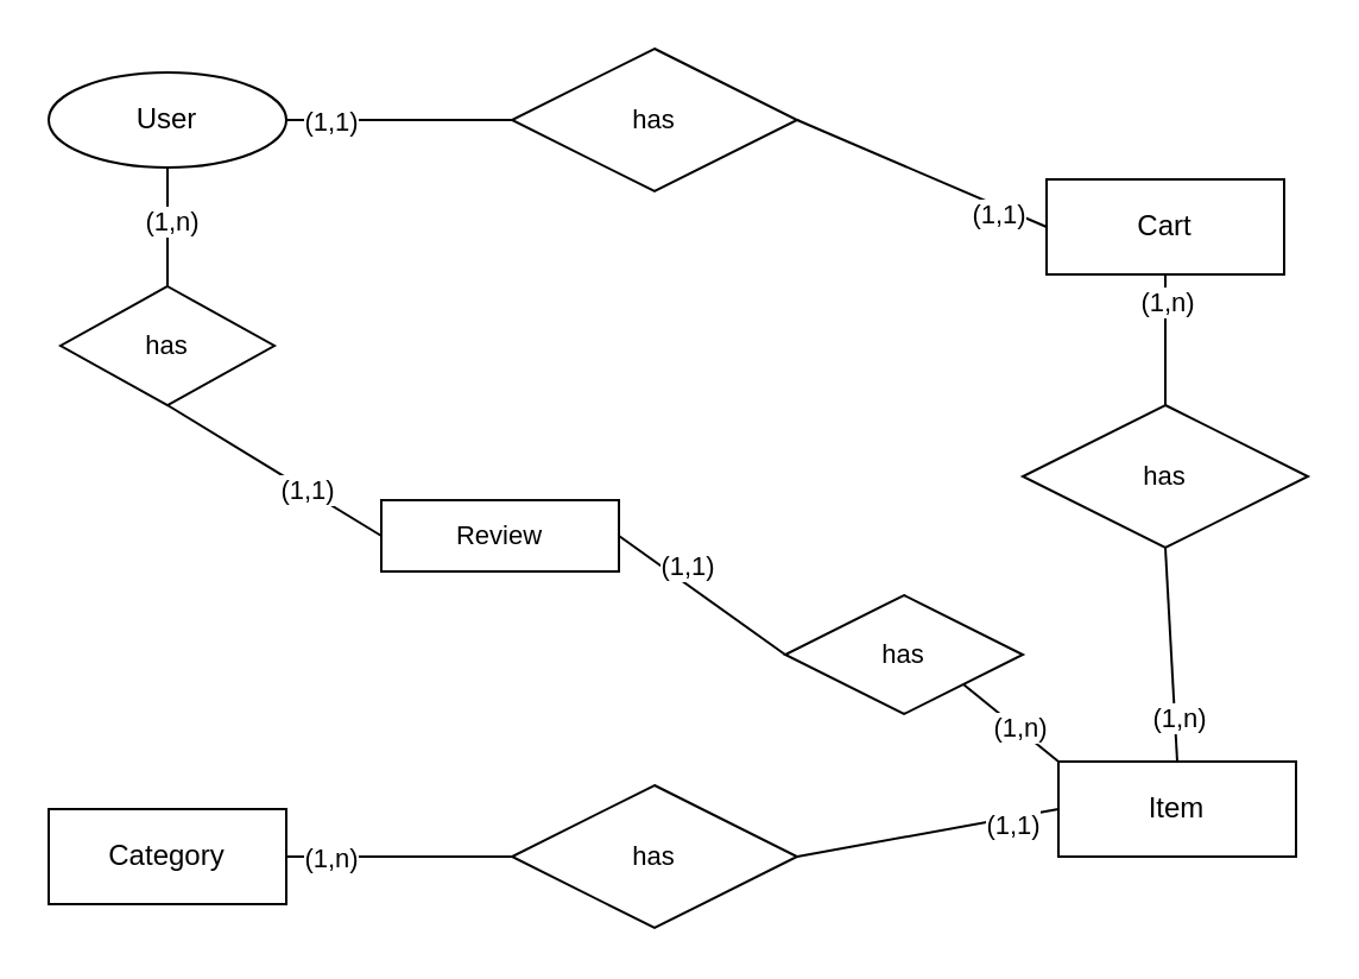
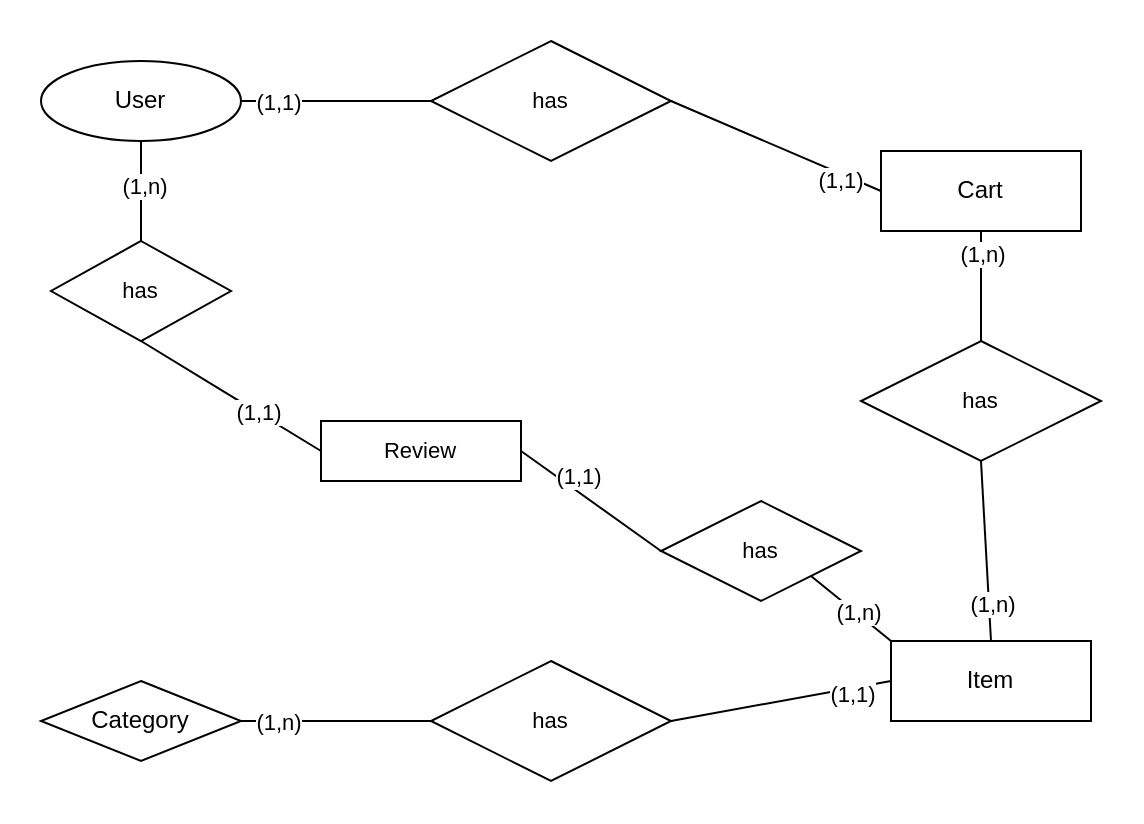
  <mxCell id="0" />
  <mxCell id="1" parent="0" />
  <mxCell id="2" style="edgeStyle=none;shape=connector;rounded=0;orthogonalLoop=1;jettySize=auto;html=1;exitX=0.5;exitY=1;exitDx=0;exitDy=0;strokeColor=default;align=center;verticalAlign=middle;fontFamily=Helvetica;fontSize=11;fontColor=default;labelBackgroundColor=default;endArrow=none;entryX=0.5;entryY=0;entryDx=0;entryDy=0;" edge="1" parent="1" source="4" target="24"><mxGeometry relative="1" as="geometry"><mxPoint x="490" y="140" as="targetPoint" /></mxGeometry></mxCell>
  <mxCell id="3" value="(1,n)" style="edgeLabel;html=1;align=center;verticalAlign=middle;resizable=0;points=[];fontFamily=Helvetica;fontSize=11;fontColor=default;labelBackgroundColor=default;" vertex="1" connectable="0" parent="2"><mxGeometry x="-0.589" relative="1" as="geometry"><mxPoint as="offset" /></mxGeometry></mxCell>
  <mxCell id="4" value="Cart" style="whiteSpace=wrap;html=1;align=center;" vertex="1" parent="1"><mxGeometry x="440" y="75" width="100" height="40" as="geometry" /></mxCell>
  <mxCell id="5" style="edgeStyle=none;shape=connector;rounded=0;orthogonalLoop=1;jettySize=auto;html=1;exitX=0.5;exitY=1;exitDx=0;exitDy=0;strokeColor=default;align=center;verticalAlign=middle;fontFamily=Helvetica;fontSize=11;fontColor=default;labelBackgroundColor=default;endArrow=none;entryX=0.5;entryY=0;entryDx=0;entryDy=0;" edge="1" parent="1" source="7" target="28"><mxGeometry relative="1" as="geometry"><mxPoint x="70.077" y="90" as="targetPoint" /></mxGeometry></mxCell>
  <mxCell id="6" value="(1,n)" style="edgeLabel;html=1;align=center;verticalAlign=middle;resizable=0;points=[];fontFamily=Helvetica;fontSize=11;fontColor=default;labelBackgroundColor=default;" vertex="1" connectable="0" parent="5"><mxGeometry x="-0.117" y="1" relative="1" as="geometry"><mxPoint as="offset" /></mxGeometry></mxCell>
  <mxCell id="7" value="User" style="ellipse;whiteSpace=wrap;html=1;align=center;" vertex="1" parent="1"><mxGeometry x="20" y="30" width="100" height="40" as="geometry" /></mxCell>
  <mxCell id="8" value="" style="endArrow=none;html=1;rounded=0;exitX=1;exitY=0.5;exitDx=0;exitDy=0;entryX=0;entryY=0.5;entryDx=0;entryDy=0;" edge="1" parent="1" source="7" target="12"><mxGeometry width="50" height="50" relative="1" as="geometry"><mxPoint x="260" y="190" as="sourcePoint" /><mxPoint x="160" y="50" as="targetPoint" /></mxGeometry></mxCell>
  <mxCell id="9" value="(1,1)" style="edgeLabel;html=1;align=center;verticalAlign=middle;resizable=0;points=[];fontFamily=Helvetica;fontSize=11;fontColor=default;labelBackgroundColor=default;" vertex="1" connectable="0" parent="8"><mxGeometry x="-0.621" relative="1" as="geometry"><mxPoint as="offset" /></mxGeometry></mxCell>
  <mxCell id="10" style="edgeStyle=none;shape=connector;rounded=0;orthogonalLoop=1;jettySize=auto;html=1;exitX=1;exitY=0.5;exitDx=0;exitDy=0;entryX=0;entryY=0.5;entryDx=0;entryDy=0;strokeColor=default;align=center;verticalAlign=middle;fontFamily=Helvetica;fontSize=11;fontColor=default;labelBackgroundColor=default;endArrow=none;" edge="1" parent="1" source="12" target="4"><mxGeometry relative="1" as="geometry" /></mxCell>
  <mxCell id="11" value="(1,1)" style="edgeLabel;html=1;align=center;verticalAlign=middle;resizable=0;points=[];fontFamily=Helvetica;fontSize=11;fontColor=default;labelBackgroundColor=default;" vertex="1" connectable="0" parent="10"><mxGeometry x="0.632" y="-3" relative="1" as="geometry"><mxPoint as="offset" /></mxGeometry></mxCell>
  <mxCell id="12" value="has" style="shape=rhombus;perimeter=rhombusPerimeter;whiteSpace=wrap;html=1;align=center;fontFamily=Helvetica;fontSize=11;fontColor=default;labelBackgroundColor=default;" vertex="1" parent="1"><mxGeometry x="215" y="20" width="120" height="60" as="geometry" /></mxCell>
  <mxCell id="13" style="edgeStyle=none;shape=connector;rounded=0;orthogonalLoop=1;jettySize=auto;html=1;exitX=0;exitY=0;exitDx=0;exitDy=0;entryX=1;entryY=1;entryDx=0;entryDy=0;strokeColor=default;align=center;verticalAlign=middle;fontFamily=Helvetica;fontSize=11;fontColor=default;labelBackgroundColor=default;endArrow=none;" edge="1" parent="1" source="15" target="31"><mxGeometry relative="1" as="geometry" /></mxCell>
  <mxCell id="14" value="(1,n)" style="edgeLabel;html=1;align=center;verticalAlign=middle;resizable=0;points=[];fontFamily=Helvetica;fontSize=11;fontColor=default;labelBackgroundColor=default;" vertex="1" connectable="0" parent="13"><mxGeometry x="-0.143" y="-1" relative="1" as="geometry"><mxPoint as="offset" /></mxGeometry></mxCell>
  <mxCell id="15" value="Item" style="whiteSpace=wrap;html=1;align=center;" vertex="1" parent="1"><mxGeometry x="445" y="320" width="100" height="40" as="geometry" /></mxCell>
- <mxCell id="16" value="Category" style="whiteSpace=wrap;html=1;align=center;" vertex="1" parent="1"><mxGeometry x="20" y="340" width="100" height="40" as="geometry" /></mxCell>
+ <mxCell id="16" value="Category" style="rhombus;whiteSpace=wrap;html=1;align=center;" vertex="1" parent="1"><mxGeometry x="20" y="340" width="100" height="40" as="geometry" /></mxCell>
  <mxCell id="17" value="" style="endArrow=none;html=1;rounded=0;exitX=1;exitY=0.5;exitDx=0;exitDy=0;entryX=0;entryY=0.5;entryDx=0;entryDy=0;" edge="1" parent="1" source="16" target="21"><mxGeometry width="50" height="50" relative="1" as="geometry"><mxPoint x="260" y="500" as="sourcePoint" /><mxPoint x="160" y="360" as="targetPoint" /></mxGeometry></mxCell>
  <mxCell id="18" value="(1,n)" style="edgeLabel;html=1;align=center;verticalAlign=middle;resizable=0;points=[];fontFamily=Helvetica;fontSize=11;fontColor=default;labelBackgroundColor=default;" vertex="1" connectable="0" parent="17"><mxGeometry x="-0.621" relative="1" as="geometry"><mxPoint as="offset" /></mxGeometry></mxCell>
  <mxCell id="19" style="edgeStyle=none;shape=connector;rounded=0;orthogonalLoop=1;jettySize=auto;html=1;exitX=1;exitY=0.5;exitDx=0;exitDy=0;entryX=0;entryY=0.5;entryDx=0;entryDy=0;strokeColor=default;align=center;verticalAlign=middle;fontFamily=Helvetica;fontSize=11;fontColor=default;labelBackgroundColor=default;endArrow=none;" edge="1" parent="1" source="21" target="15"><mxGeometry relative="1" as="geometry" /></mxCell>
  <mxCell id="20" value="(1,1)" style="edgeLabel;html=1;align=center;verticalAlign=middle;resizable=0;points=[];fontFamily=Helvetica;fontSize=11;fontColor=default;labelBackgroundColor=default;" vertex="1" connectable="0" parent="19"><mxGeometry x="0.632" y="-3" relative="1" as="geometry"><mxPoint as="offset" /></mxGeometry></mxCell>
  <mxCell id="21" value="has" style="shape=rhombus;perimeter=rhombusPerimeter;whiteSpace=wrap;html=1;align=center;fontFamily=Helvetica;fontSize=11;fontColor=default;labelBackgroundColor=default;" vertex="1" parent="1"><mxGeometry x="215" y="330" width="120" height="60" as="geometry" /></mxCell>
  <mxCell id="22" style="edgeStyle=none;shape=connector;rounded=0;orthogonalLoop=1;jettySize=auto;html=1;exitX=0.5;exitY=1;exitDx=0;exitDy=0;entryX=0.5;entryY=0;entryDx=0;entryDy=0;strokeColor=default;align=center;verticalAlign=middle;fontFamily=Helvetica;fontSize=11;fontColor=default;labelBackgroundColor=default;endArrow=none;" edge="1" parent="1" source="24" target="15"><mxGeometry relative="1" as="geometry" /></mxCell>
  <mxCell id="23" value="(1,n)" style="edgeLabel;html=1;align=center;verticalAlign=middle;resizable=0;points=[];fontFamily=Helvetica;fontSize=11;fontColor=default;labelBackgroundColor=default;" vertex="1" connectable="0" parent="22"><mxGeometry x="0.59" y="2" relative="1" as="geometry"><mxPoint as="offset" /></mxGeometry></mxCell>
  <mxCell id="24" value="has" style="shape=rhombus;perimeter=rhombusPerimeter;whiteSpace=wrap;html=1;align=center;fontFamily=Helvetica;fontSize=11;fontColor=default;labelBackgroundColor=default;" vertex="1" parent="1"><mxGeometry x="430" y="170" width="120" height="60" as="geometry" /></mxCell>
  <mxCell id="25" value="Review" style="whiteSpace=wrap;html=1;align=center;fontFamily=Helvetica;fontSize=11;fontColor=default;labelBackgroundColor=default;" vertex="1" parent="1"><mxGeometry x="160" y="210" width="100" height="30" as="geometry" /></mxCell>
  <mxCell id="26" style="edgeStyle=none;shape=connector;rounded=0;orthogonalLoop=1;jettySize=auto;html=1;exitX=0.5;exitY=1;exitDx=0;exitDy=0;entryX=0;entryY=0.5;entryDx=0;entryDy=0;strokeColor=default;align=center;verticalAlign=middle;fontFamily=Helvetica;fontSize=11;fontColor=default;labelBackgroundColor=default;endArrow=none;" edge="1" parent="1" source="28" target="25"><mxGeometry relative="1" as="geometry" /></mxCell>
  <mxCell id="27" value="(1,1)" style="edgeLabel;html=1;align=center;verticalAlign=middle;resizable=0;points=[];fontFamily=Helvetica;fontSize=11;fontColor=default;labelBackgroundColor=default;" vertex="1" connectable="0" parent="26"><mxGeometry x="0.312" relative="1" as="geometry"><mxPoint as="offset" /></mxGeometry></mxCell>
  <mxCell id="28" value="has" style="shape=rhombus;perimeter=rhombusPerimeter;whiteSpace=wrap;html=1;align=center;fontFamily=Helvetica;fontSize=11;fontColor=default;labelBackgroundColor=default;" vertex="1" parent="1"><mxGeometry x="25" y="120" width="90" height="50" as="geometry" /></mxCell>
  <mxCell id="29" style="edgeStyle=none;shape=connector;rounded=0;orthogonalLoop=1;jettySize=auto;html=1;exitX=0;exitY=0.5;exitDx=0;exitDy=0;entryX=1;entryY=0.5;entryDx=0;entryDy=0;strokeColor=default;align=center;verticalAlign=middle;fontFamily=Helvetica;fontSize=11;fontColor=default;labelBackgroundColor=default;endArrow=none;" edge="1" parent="1" source="31" target="25"><mxGeometry relative="1" as="geometry" /></mxCell>
  <mxCell id="30" value="(1,1)" style="edgeLabel;html=1;align=center;verticalAlign=middle;resizable=0;points=[];fontFamily=Helvetica;fontSize=11;fontColor=default;labelBackgroundColor=default;" vertex="1" connectable="0" parent="29"><mxGeometry x="0.643" relative="1" as="geometry"><mxPoint x="16" y="4" as="offset" /></mxGeometry></mxCell>
  <mxCell id="31" value="has" style="shape=rhombus;perimeter=rhombusPerimeter;whiteSpace=wrap;html=1;align=center;fontFamily=Helvetica;fontSize=11;fontColor=default;labelBackgroundColor=default;" vertex="1" parent="1"><mxGeometry x="330" y="250" width="100" height="50" as="geometry" /></mxCell>
